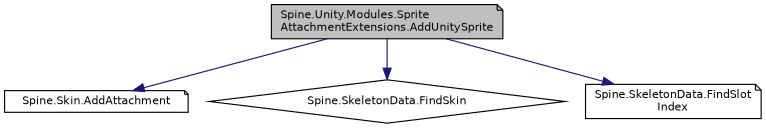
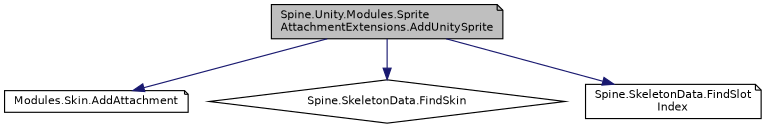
  digraph {
    rankdir=TB
    node [color=black fillcolor=white fontname=Helvetica fontsize=10 shape=note style=filled]
    edge [color=midnightblue fontname=Helvetica fontsize=10 labelfontname=Helvetica labelfontsize=10 style=solid]
    n1 [fillcolor=grey75 fontcolor=black height=0.2 label="Spine.Unity.Modules.Sprite\lAttachmentExtensions.AddUnitySprite" width=0.4]
-   n2 [height=0.2 label="Spine.Skin.AddAttachment" width=0.4]
+   n2 [height=0.2 label="Modules.Skin.AddAttachment" width=0.4]
    n3 [height=0.2 label="Spine.SkeletonData.FindSkin" shape=diamond width=0.4]
    n4 [height=0.2 label="Spine.SkeletonData.FindSlot\lIndex" width=0.4]
    n1 -> n2
    n1 -> n3
    n1 -> n4
  }
